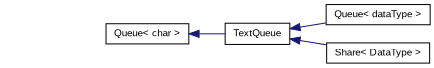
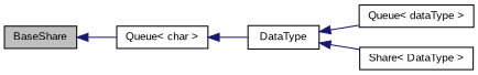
  digraph {
    fontname="Liberation Sans"
    rankdir=LR
    node [color=black fillcolor=white fontname="Liberation Sans" fontsize=10 shape=record style=filled]
    edge [color=midnightblue dir=back fontname="Liberation Sans" fontsize=10 labelfontname=Helvetica labelfontsize=10 style=solid]
+   n1 [fillcolor=grey75 fontcolor=black height=0.2 label=BaseShare width=0.4]
    n2 [height=0.2 label="Queue\< char \>" width=0.4]
-   n3 [height=0.2 label=TextQueue width=0.4]
+   n3 [height=0.2 label=DataType width=0.4]
    n4 [height=0.2 label="Queue\< dataType \>" width=0.4]
    n5 [height=0.2 label="Share\< DataType \>" width=0.4]
+   n1 -> n2
    n2 -> n3
    n3 -> n4
    n3 -> n5
  }
